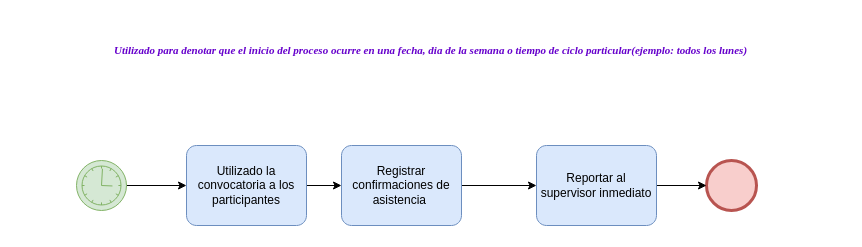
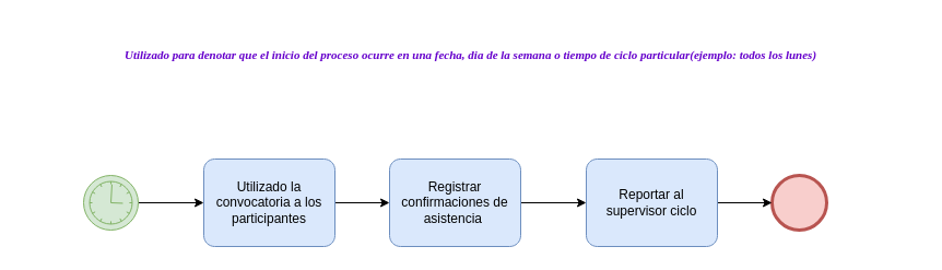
  <mxCell id="0" />
  <mxCell id="1" parent="0" />
  <mxCell id="2" style="edgeStyle=orthogonalEdgeStyle;rounded=0;orthogonalLoop=1;jettySize=auto;html=1;" edge="1" parent="1" source="3" target="8"><mxGeometry relative="1" as="geometry" /></mxCell>
  <mxCell id="3" value="" style="points=[[0.145,0.145,0],[0.5,0,0],[0.855,0.145,0],[1,0.5,0],[0.855,0.855,0],[0.5,1,0],[0.145,0.855,0],[0,0.5,0]];shape=mxgraph.bpmn.event;html=1;verticalLabelPosition=bottom;labelBackgroundColor=#ffffff;verticalAlign=top;align=center;perimeter=ellipsePerimeter;outlineConnect=0;aspect=fixed;outline=standard;symbol=timer;fillColor=#d5e8d4;strokeColor=#82b366;" vertex="1" parent="1"><mxGeometry x="76" y="160" width="50" height="50" as="geometry" /></mxCell>
  <mxCell id="4" value="" style="points=[[0.145,0.145,0],[0.5,0,0],[0.855,0.145,0],[1,0.5,0],[0.855,0.855,0],[0.5,1,0],[0.145,0.855,0],[0,0.5,0]];shape=mxgraph.bpmn.event;html=1;verticalLabelPosition=bottom;labelBackgroundColor=#ffffff;verticalAlign=top;align=center;perimeter=ellipsePerimeter;outlineConnect=0;aspect=fixed;outline=end;symbol=terminate2;fillColor=#f8cecc;strokeColor=#b85450;" vertex="1" parent="1"><mxGeometry x="706" y="160" width="50" height="50" as="geometry" /></mxCell>
  <mxCell id="5" value="" style="edgeStyle=orthogonalEdgeStyle;rounded=0;orthogonalLoop=1;jettySize=auto;html=1;" edge="1" parent="1" source="6" target="10"><mxGeometry relative="1" as="geometry" /></mxCell>
- <mxCell id="6" value="Registrar confirmaciones de asistencia " style="points=[[0.25,0,0],[0.5,0,0],[0.75,0,0],[1,0.25,0],[1,0.5,0],[1,0.75,0],[0.75,1,0],[0.5,1,0],[0.25,1,0],[0,0.75,0],[0,0.5,0],[0,0.25,0]];shape=mxgraph.bpmn.task;whiteSpace=wrap;rectStyle=rounded;size=10;taskMarker=abstract;fillColor=#dae8fc;strokeColor=#6c8ebf;" vertex="1" parent="1"><mxGeometry x="341" y="145" width="120" height="80" as="geometry" /></mxCell>
+ <mxCell id="6" value="Registrar confirmaciones de asistencia " style="points=[[0.25,0,0],[0.5,0,0],[0.75,0,0],[1,0.25,0],[1,0.5,0],[1,0.75,0],[0.75,1,0],[0.5,1,0],[0.25,1,0],[0,0.75,0],[0,0.5,0],[0,0.25,0]];shape=mxgraph.bpmn.task;whiteSpace=wrap;rectStyle=rounded;size=10;taskMarker=abstract;fillColor=#dae8fc;strokeColor=#6c8ebf;" vertex="1" parent="1"><mxGeometry x="356" y="145" width="120" height="80" as="geometry" /></mxCell>
  <mxCell id="7" value="" style="edgeStyle=orthogonalEdgeStyle;rounded=0;orthogonalLoop=1;jettySize=auto;html=1;" edge="1" parent="1" source="8" target="6"><mxGeometry relative="1" as="geometry" /></mxCell>
  <mxCell id="8" value="Utilizado la convocatoria a los participantes" style="points=[[0.25,0,0],[0.5,0,0],[0.75,0,0],[1,0.25,0],[1,0.5,0],[1,0.75,0],[0.75,1,0],[0.5,1,0],[0.25,1,0],[0,0.75,0],[0,0.5,0],[0,0.25,0]];shape=mxgraph.bpmn.task;whiteSpace=wrap;rectStyle=rounded;size=10;taskMarker=abstract;fillColor=#dae8fc;strokeColor=#6c8ebf;" vertex="1" parent="1"><mxGeometry x="186" y="145" width="120" height="80" as="geometry" /></mxCell>
  <mxCell id="9" style="edgeStyle=orthogonalEdgeStyle;rounded=0;orthogonalLoop=1;jettySize=auto;html=1;entryX=0;entryY=0.5;entryDx=0;entryDy=0;entryPerimeter=0;" edge="1" parent="1" source="10" target="4"><mxGeometry relative="1" as="geometry" /></mxCell>
- <mxCell id="10" value="Reportar al supervisor inmediato" style="points=[[0.25,0,0],[0.5,0,0],[0.75,0,0],[1,0.25,0],[1,0.5,0],[1,0.75,0],[0.75,1,0],[0.5,1,0],[0.25,1,0],[0,0.75,0],[0,0.5,0],[0,0.25,0]];shape=mxgraph.bpmn.task;whiteSpace=wrap;rectStyle=rounded;size=10;taskMarker=abstract;fillColor=#dae8fc;strokeColor=#6c8ebf;" vertex="1" parent="1"><mxGeometry x="536" y="145" width="120" height="80" as="geometry" /></mxCell>
+ <mxCell id="10" value="Reportar al supervisor ciclo" style="points=[[0.25,0,0],[0.5,0,0],[0.75,0,0],[1,0.25,0],[1,0.5,0],[1,0.75,0],[0.75,1,0],[0.5,1,0],[0.25,1,0],[0,0.75,0],[0,0.5,0],[0,0.25,0]];shape=mxgraph.bpmn.task;whiteSpace=wrap;rectStyle=rounded;size=10;taskMarker=abstract;fillColor=#dae8fc;strokeColor=#6c8ebf;" vertex="1" parent="1"><mxGeometry x="536" y="145" width="120" height="80" as="geometry" /></mxCell>
  <mxCell id="11" value="&lt;h4&gt;&lt;font color=&quot;#6600cc&quot; style=&quot;font-size: 11px;&quot; face=&quot;Georgia&quot;&gt;&lt;i&gt;Utilizado para denotar que el inicio del proceso ocurre en una fecha, dia de la semana o tiempo de ciclo particular(ejemplo: todos los lunes)&lt;/i&gt;&lt;/font&gt;&lt;/h4&gt;" style="text;html=1;align=center;verticalAlign=middle;resizable=0;points=[];autosize=1;strokeColor=none;fillColor=none;" vertex="1" parent="1"><mxGeometry x="20" y="20" width="820" height="60" as="geometry" /></mxCell>
